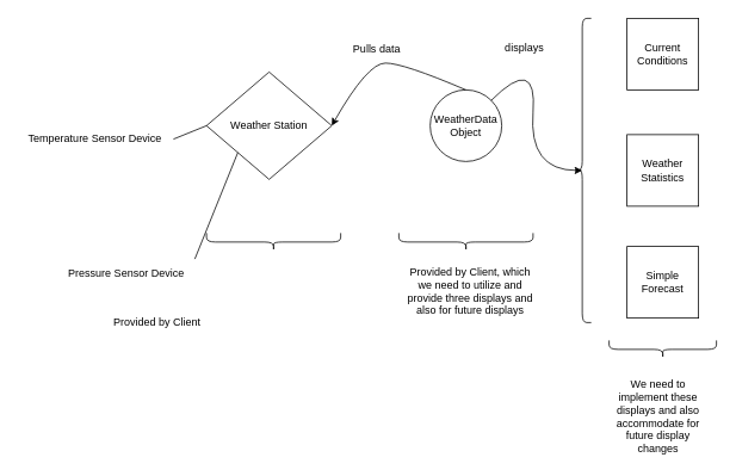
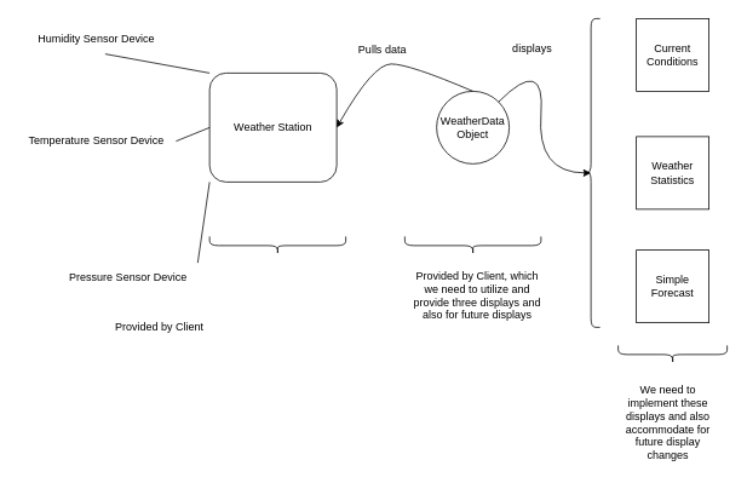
  <mxCell id="0" />
  <mxCell id="1" parent="0" />
- <mxCell id="2" value="Weather Station" style="rhombus;whiteSpace=wrap;html=1;" vertex="1" parent="1"><mxGeometry x="230" y="80" width="140" height="120" as="geometry" /></mxCell>
+ <mxCell id="2" value="Weather Station" style="rounded=1;whiteSpace=wrap;html=1;" vertex="1" parent="1"><mxGeometry x="230" y="80" width="140" height="120" as="geometry" /></mxCell>
+ <mxCell id="3" value="Humidity Sensor Device" style="text;html=1;align=center;verticalAlign=middle;resizable=0;points=[];autosize=1;strokeColor=none;fillColor=none;" vertex="1" parent="1"><mxGeometry x="30" y="28" width="150" height="30" as="geometry" /></mxCell>
  <mxCell id="4" value="Temperature Sensor Device" style="text;html=1;align=center;verticalAlign=middle;resizable=0;points=[];autosize=1;strokeColor=none;fillColor=none;" vertex="1" parent="1"><mxGeometry y="140" width="170" height="30" as="geometry" x="20" /></mxCell>
  <mxCell id="5" value="Pressure Sensor Device" style="text;html=1;align=center;verticalAlign=middle;resizable=0;points=[];autosize=1;strokeColor=none;fillColor=none;" vertex="1" parent="1"><mxGeometry x="65" y="290" width="150" height="30" as="geometry" /></mxCell>
+ <mxCell id="6" value="" style="endArrow=none;html=1;rounded=0;exitX=0;exitY=0;exitDx=0;exitDy=0;entryX=0.567;entryY=1.033;entryDx=0;entryDy=0;entryPerimeter=0;" edge="1" parent="1" source="2" target="3"><mxGeometry width="50" height="50" relative="1" as="geometry"><mxPoint x="70" y="120" as="sourcePoint" /><mxPoint x="120" y="70" as="targetPoint" /></mxGeometry></mxCell>
  <mxCell id="7" value="" style="endArrow=none;html=1;rounded=0;entryX=1.018;entryY=0.5;entryDx=0;entryDy=0;entryPerimeter=0;exitX=0;exitY=0.5;exitDx=0;exitDy=0;" edge="1" parent="1" source="2" target="4"><mxGeometry width="50" height="50" relative="1" as="geometry"><mxPoint x="210" y="140" as="sourcePoint" /><mxPoint x="115" y="120" as="targetPoint" /></mxGeometry></mxCell>
  <mxCell id="8" value="" style="endArrow=none;html=1;rounded=0;exitX=0;exitY=1;exitDx=0;exitDy=0;entryX=1.013;entryY=-0.033;entryDx=0;entryDy=0;entryPerimeter=0;" edge="1" parent="1" source="2" target="5"><mxGeometry width="50" height="50" relative="1" as="geometry"><mxPoint x="240" y="90" as="sourcePoint" /><mxPoint x="125" y="69" as="targetPoint" /></mxGeometry></mxCell>
  <mxCell id="9" value="WeatherData Object" style="ellipse;whiteSpace=wrap;html=1;aspect=fixed;" vertex="1" parent="1"><mxGeometry x="480" y="100" width="80" height="80" as="geometry" /></mxCell>
  <mxCell id="10" value="" style="curved=1;endArrow=classic;html=1;rounded=0;exitX=0.5;exitY=0;exitDx=0;exitDy=0;entryX=1;entryY=0.5;entryDx=0;entryDy=0;" edge="1" parent="1" source="9" target="2"><mxGeometry width="50" height="50" relative="1" as="geometry"><mxPoint x="400" y="70" as="sourcePoint" /><mxPoint x="450" y="20" as="targetPoint" /><Array as="points"><mxPoint x="450" y="70" /><mxPoint x="410" y="70" /></Array></mxGeometry></mxCell>
  <mxCell id="11" value="Pulls data" style="text;html=1;align=center;verticalAlign=middle;resizable=0;points=[];autosize=1;strokeColor=none;fillColor=none;" vertex="1" parent="1"><mxGeometry x="380" y="40" width="80" height="30" as="geometry" /></mxCell>
  <mxCell id="12" value="" style="shape=curlyBracket;whiteSpace=wrap;html=1;rounded=1;labelPosition=left;verticalLabelPosition=middle;align=right;verticalAlign=middle;direction=north;" vertex="1" parent="1"><mxGeometry x="230" y="260" width="150" height="20" as="geometry" /></mxCell>
  <mxCell id="13" value="Provided by Client" style="text;html=1;strokeColor=none;fillColor=none;align=center;verticalAlign=middle;whiteSpace=wrap;rounded=0;" vertex="1" parent="1"><mxGeometry x="100" y="335" width="150" height="50" as="geometry" /></mxCell>
  <mxCell id="14" value="Provided by Client, which we need to utilize and provide three displays and also for future displays" style="text;html=1;strokeColor=none;fillColor=none;align=center;verticalAlign=middle;whiteSpace=wrap;rounded=0;" vertex="1" parent="1"><mxGeometry x="450" y="290" width="150" height="70" as="geometry" /></mxCell>
  <mxCell id="15" value="" style="shape=curlyBracket;whiteSpace=wrap;html=1;rounded=1;labelPosition=left;verticalLabelPosition=middle;align=right;verticalAlign=middle;direction=north;" vertex="1" parent="1"><mxGeometry x="445" y="260" width="150" height="20" as="geometry" /></mxCell>
  <mxCell id="16" value="Current Conditions" style="whiteSpace=wrap;html=1;aspect=fixed;" vertex="1" parent="1"><mxGeometry x="700" y="20" width="80" height="80" as="geometry" /></mxCell>
  <mxCell id="17" value="Weather Statistics" style="whiteSpace=wrap;html=1;aspect=fixed;" vertex="1" parent="1"><mxGeometry x="700" y="150" width="80" height="80" as="geometry" /></mxCell>
  <mxCell id="18" value="Simple Forecast" style="whiteSpace=wrap;html=1;aspect=fixed;" vertex="1" parent="1"><mxGeometry x="700" y="275" width="80" height="80" as="geometry" /></mxCell>
  <mxCell id="19" value="" style="shape=curlyBracket;whiteSpace=wrap;html=1;rounded=1;labelPosition=left;verticalLabelPosition=middle;align=right;verticalAlign=middle;" vertex="1" parent="1"><mxGeometry x="640" y="20" width="20" height="340" as="geometry" /></mxCell>
  <mxCell id="20" value="" style="curved=1;endArrow=classic;html=1;rounded=0;entryX=0.5;entryY=0.5;entryDx=0;entryDy=0;entryPerimeter=0;exitX=1;exitY=0;exitDx=0;exitDy=0;" edge="1" parent="1" source="9" target="19"><mxGeometry width="50" height="50" relative="1" as="geometry"><mxPoint x="590" y="240" as="sourcePoint" /><mxPoint x="640" y="190" as="targetPoint" /><Array as="points"><mxPoint x="600" y="60" /><mxPoint x="590" y="190" /></Array></mxGeometry></mxCell>
  <mxCell id="21" value="displays" style="text;html=1;align=center;verticalAlign=middle;resizable=0;points=[];autosize=1;strokeColor=none;fillColor=none;" vertex="1" parent="1"><mxGeometry x="550" y="38" width="70" height="30" as="geometry" /></mxCell>
  <mxCell id="22" value="" style="shape=curlyBracket;whiteSpace=wrap;html=1;rounded=1;labelPosition=left;verticalLabelPosition=middle;align=right;verticalAlign=middle;direction=north;" vertex="1" parent="1"><mxGeometry x="680" y="380" width="120" height="20" as="geometry" /></mxCell>
  <mxCell id="23" value="We need to implement these displays and also accommodate for future display changes " style="text;html=1;strokeColor=none;fillColor=none;align=center;verticalAlign=middle;whiteSpace=wrap;rounded=0;" vertex="1" parent="1"><mxGeometry x="680" y="420" width="110" height="90" as="geometry" /></mxCell>
